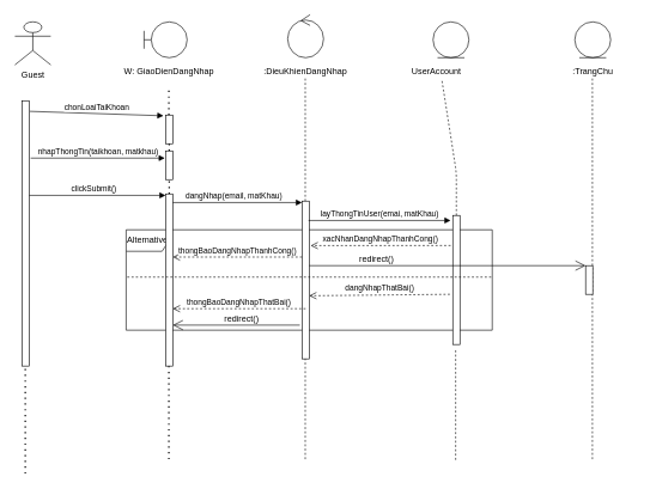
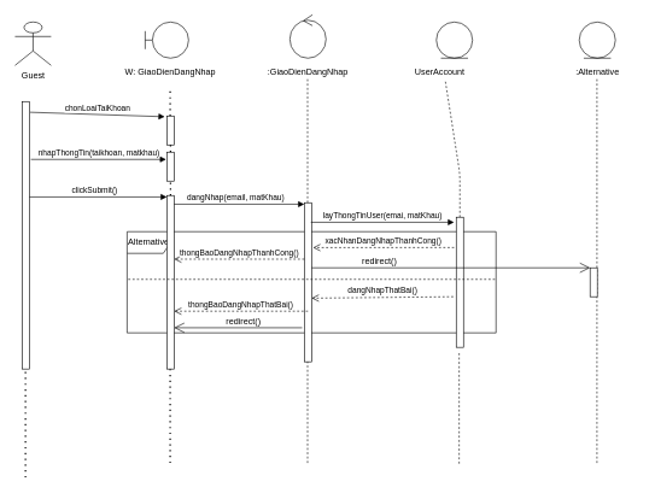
  <mxCell id="0" />
  <mxCell id="1" parent="0" />
  <mxCell id="2" value="Alternative" style="shape=umlFrame;whiteSpace=wrap;html=1;" parent="1" vertex="1"><mxGeometry x="175" y="320" width="510" height="140" as="geometry" /></mxCell>
  <mxCell id="3" value="" style="endArrow=none;dashed=1;html=1;" parent="1" edge="1"><mxGeometry width="50" height="50" relative="1" as="geometry"><mxPoint x="424.5" y="640" as="sourcePoint" /><mxPoint x="424.5" y="109" as="targetPoint" /></mxGeometry></mxCell>
  <mxCell id="4" value="Guest" style="shape=umlActor;verticalLabelPosition=bottom;verticalAlign=top;html=1;outlineConnect=0;" parent="1" vertex="1"><mxGeometry x="20" y="30" width="50" height="60" as="geometry" /></mxCell>
  <mxCell id="5" value="" style="shape=umlBoundary;whiteSpace=wrap;html=1;" parent="1" vertex="1"><mxGeometry x="200" y="30" width="60" height="50" as="geometry" /></mxCell>
  <mxCell id="6" value="" style="ellipse;shape=umlControl;whiteSpace=wrap;html=1;" parent="1" vertex="1"><mxGeometry x="400" y="20" width="50" height="60" as="geometry" /></mxCell>
  <mxCell id="7" value="" style="ellipse;shape=umlEntity;whiteSpace=wrap;html=1;" parent="1" vertex="1"><mxGeometry x="800" y="30" width="50" height="50" as="geometry" /></mxCell>
  <mxCell id="8" value="" style="endArrow=none;dashed=1;html=1;dashPattern=1 3;strokeWidth=2;" parent="1" source="14" edge="1"><mxGeometry width="50" height="50" relative="1" as="geometry"><mxPoint x="34.5" y="660" as="sourcePoint" /><mxPoint x="34.5" y="140" as="targetPoint" /></mxGeometry></mxCell>
  <mxCell id="9" value="W: GiaoDienDangNhap" style="text;html=1;strokeColor=none;fillColor=none;align=center;verticalAlign=middle;whiteSpace=wrap;rounded=0;" parent="1" vertex="1"><mxGeometry x="170" y="90" width="130" height="20" as="geometry" /></mxCell>
- <mxCell id="10" value=":DieuKhienDangNhap" style="text;html=1;strokeColor=none;fillColor=none;align=center;verticalAlign=middle;whiteSpace=wrap;rounded=0;" parent="1" vertex="1"><mxGeometry x="360" y="90" width="130" height="20" as="geometry" /></mxCell>
+ <mxCell id="10" value=":GiaoDienDangNhap" style="text;html=1;strokeColor=none;fillColor=none;align=center;verticalAlign=middle;whiteSpace=wrap;rounded=0;" parent="1" vertex="1"><mxGeometry x="360" y="90" width="130" height="20" as="geometry" /></mxCell>
  <mxCell id="11" value="UserAccount" style="text;html=1;strokeColor=none;fillColor=none;align=center;verticalAlign=middle;whiteSpace=wrap;rounded=0;" parent="1" vertex="1"><mxGeometry x="550" y="90" width="115" height="20" as="geometry" /></mxCell>
- <mxCell id="12" value=":TrangChu" style="text;html=1;strokeColor=none;fillColor=none;align=center;verticalAlign=middle;whiteSpace=wrap;rounded=0;" parent="1" vertex="1"><mxGeometry x="767.5" y="90" width="115" height="20" as="geometry" /></mxCell>
+ <mxCell id="12" value=":Alternative" style="text;html=1;strokeColor=none;fillColor=none;align=center;verticalAlign=middle;whiteSpace=wrap;rounded=0;" parent="1" vertex="1"><mxGeometry x="767.5" y="90" width="115" height="20" as="geometry" /></mxCell>
  <mxCell id="13" value="" style="html=1;verticalAlign=bottom;endArrow=block;" parent="1" edge="1"><mxGeometry width="80" relative="1" as="geometry"><mxPoint x="240" y="222" as="sourcePoint" /><mxPoint x="240" y="222" as="targetPoint" /></mxGeometry></mxCell>
  <mxCell id="14" value="" style="html=1;points=[];perimeter=orthogonalPerimeter;" parent="1" vertex="1"><mxGeometry x="30" y="140" width="10" height="370" as="geometry" /></mxCell>
  <mxCell id="15" value="" style="endArrow=none;dashed=1;html=1;dashPattern=1 3;strokeWidth=2;" parent="1" target="14" edge="1"><mxGeometry width="50" height="50" relative="1" as="geometry"><mxPoint x="34.5" y="660" as="sourcePoint" /><mxPoint x="34.5" y="140" as="targetPoint" /></mxGeometry></mxCell>
  <mxCell id="16" value="nhapThongTin(taikhoan, matkhau)" style="html=1;verticalAlign=bottom;endArrow=block;" parent="1" edge="1"><mxGeometry width="80" relative="1" as="geometry"><mxPoint x="42" y="220" as="sourcePoint" /><mxPoint x="229" y="220" as="targetPoint" /></mxGeometry></mxCell>
  <mxCell id="17" value="clickSubmit()" style="html=1;verticalAlign=bottom;endArrow=block;" parent="1" edge="1"><mxGeometry x="-0.053" width="80" relative="1" as="geometry"><mxPoint x="40" y="272" as="sourcePoint" /><mxPoint x="230" y="272" as="targetPoint" /><mxPoint as="offset" /></mxGeometry></mxCell>
  <mxCell id="18" value="chonLoaiTaiKhoan" style="html=1;verticalAlign=bottom;endArrow=block;exitX=1.1;exitY=0.04;exitDx=0;exitDy=0;exitPerimeter=0;entryX=-0.3;entryY=0.025;entryDx=0;entryDy=0;entryPerimeter=0;" parent="1" source="14" target="20" edge="1"><mxGeometry width="80" relative="1" as="geometry"><mxPoint x="90" y="160" as="sourcePoint" /><mxPoint x="230" y="160" as="targetPoint" /></mxGeometry></mxCell>
  <mxCell id="19" value="" style="endArrow=none;dashed=1;html=1;dashPattern=1 3;strokeWidth=2;" parent="1" source="20" edge="1"><mxGeometry width="50" height="50" relative="1" as="geometry"><mxPoint x="234.5" y="640" as="sourcePoint" /><mxPoint x="234.5" y="120" as="targetPoint" /></mxGeometry></mxCell>
  <mxCell id="20" value="" style="html=1;points=[];perimeter=orthogonalPerimeter;" parent="1" vertex="1"><mxGeometry x="230" y="160" width="10" height="40" as="geometry" /></mxCell>
  <mxCell id="21" value="" style="endArrow=none;dashed=1;html=1;dashPattern=1 3;strokeWidth=2;" parent="1" source="22" target="20" edge="1"><mxGeometry width="50" height="50" relative="1" as="geometry"><mxPoint x="234.5" y="640" as="sourcePoint" /><mxPoint x="234.5" y="120" as="targetPoint" /></mxGeometry></mxCell>
  <mxCell id="22" value="" style="html=1;points=[];perimeter=orthogonalPerimeter;" parent="1" vertex="1"><mxGeometry x="230" y="210" width="10" height="40" as="geometry" /></mxCell>
  <mxCell id="23" value="" style="endArrow=none;dashed=1;html=1;dashPattern=1 3;strokeWidth=2;" parent="1" source="24" target="22" edge="1"><mxGeometry width="50" height="50" relative="1" as="geometry"><mxPoint x="234.5" y="640" as="sourcePoint" /><mxPoint x="234.5" y="200" as="targetPoint" /></mxGeometry></mxCell>
  <mxCell id="24" value="" style="html=1;points=[];perimeter=orthogonalPerimeter;" parent="1" vertex="1"><mxGeometry x="230" y="270" width="10" height="240" as="geometry" /></mxCell>
  <mxCell id="25" value="" style="endArrow=none;dashed=1;html=1;dashPattern=1 3;strokeWidth=2;" parent="1" target="24" edge="1"><mxGeometry width="50" height="50" relative="1" as="geometry"><mxPoint x="234.5" y="640" as="sourcePoint" /><mxPoint x="234.5" y="250" as="targetPoint" /></mxGeometry></mxCell>
  <mxCell id="26" value="dangNhap(email, matKhau)" style="html=1;verticalAlign=bottom;endArrow=block;" parent="1" edge="1"><mxGeometry x="-0.053" width="80" relative="1" as="geometry"><mxPoint x="240" y="282" as="sourcePoint" /><mxPoint x="420" y="282" as="targetPoint" /><mxPoint as="offset" /></mxGeometry></mxCell>
  <mxCell id="27" value="" style="html=1;points=[];perimeter=orthogonalPerimeter;" parent="1" vertex="1"><mxGeometry x="420" y="280" width="10" height="220" as="geometry" /></mxCell>
  <mxCell id="28" value="" style="endArrow=none;dashed=1;html=1;entryX=0.565;entryY=1.1;entryDx=0;entryDy=0;entryPerimeter=0;" parent="1" source="32" target="11" edge="1"><mxGeometry width="50" height="50" relative="1" as="geometry"><mxPoint x="640" y="641" as="sourcePoint" /><mxPoint x="630" y="100" as="targetPoint" /><Array as="points"><mxPoint x="635" y="240" /></Array></mxGeometry></mxCell>
  <mxCell id="29" value="" style="endArrow=none;dashed=1;html=1;" parent="1" edge="1"><mxGeometry width="50" height="50" relative="1" as="geometry"><mxPoint x="824.5" y="640" as="sourcePoint" /><mxPoint x="824.5" y="109" as="targetPoint" /></mxGeometry></mxCell>
  <mxCell id="30" value="layThongTinUser(emai, matKhau)" style="html=1;verticalAlign=bottom;endArrow=block;" parent="1" edge="1"><mxGeometry relative="1" as="geometry"><mxPoint x="429" y="307" as="sourcePoint" /><mxPoint x="627" y="307" as="targetPoint" /></mxGeometry></mxCell>
  <mxCell id="31" value="xacNhanDangNhapThanhCong()" style="html=1;verticalAlign=bottom;endArrow=open;dashed=1;endSize=8;exitX=-0.3;exitY=0.233;exitDx=0;exitDy=0;exitPerimeter=0;entryX=1.2;entryY=0.282;entryDx=0;entryDy=0;entryPerimeter=0;" parent="1" source="32" target="27" edge="1"><mxGeometry relative="1" as="geometry"><mxPoint x="432" y="377" as="targetPoint" /></mxGeometry></mxCell>
  <mxCell id="32" value="" style="html=1;points=[];perimeter=orthogonalPerimeter;" parent="1" vertex="1"><mxGeometry x="630" y="300" width="10" height="180" as="geometry" /></mxCell>
  <mxCell id="33" value="" style="endArrow=none;dashed=1;html=1;entryX=0.4;entryY=1.038;entryDx=0;entryDy=0;entryPerimeter=0;" parent="1" target="32" edge="1"><mxGeometry width="50" height="50" relative="1" as="geometry"><mxPoint x="634" y="641" as="sourcePoint" /><mxPoint x="640" y="110" as="targetPoint" /></mxGeometry></mxCell>
  <mxCell id="34" value="" style="endArrow=none;dashed=1;html=1;exitX=0.003;exitY=0.471;exitDx=0;exitDy=0;exitPerimeter=0;entryX=1;entryY=0.471;entryDx=0;entryDy=0;entryPerimeter=0;" parent="1" source="2" target="2" edge="1"><mxGeometry width="50" height="50" relative="1" as="geometry"><mxPoint x="331" y="390" as="sourcePoint" /><mxPoint x="670" y="375" as="targetPoint" /></mxGeometry></mxCell>
  <mxCell id="35" value="thongBaoDangNhapThanhCong()" style="html=1;verticalAlign=bottom;endArrow=open;dashed=1;endSize=8;exitX=0;exitY=0.95;" parent="1" edge="1"><mxGeometry relative="1" as="geometry"><mxPoint x="240" y="358" as="targetPoint" /><mxPoint x="420" y="358" as="sourcePoint" /></mxGeometry></mxCell>
  <mxCell id="36" value="dangNhapThatBai()" style="html=1;verticalAlign=bottom;endArrow=open;dashed=1;endSize=8;exitX=-0.4;exitY=0.611;exitDx=0;exitDy=0;exitPerimeter=0;" parent="1" source="32" edge="1"><mxGeometry relative="1" as="geometry"><mxPoint x="430" y="412" as="targetPoint" /><mxPoint x="626" y="400" as="sourcePoint" /></mxGeometry></mxCell>
  <mxCell id="37" value="thongBaoDangNhapThatBai()" style="html=1;verticalAlign=bottom;endArrow=open;dashed=1;endSize=8;entryX=1.1;entryY=0.505;entryDx=0;entryDy=0;entryPerimeter=0;" parent="1" edge="1"><mxGeometry relative="1" as="geometry"><mxPoint x="240" y="430" as="targetPoint" /><mxPoint x="425" y="430" as="sourcePoint" /></mxGeometry></mxCell>
  <mxCell id="38" value="" style="endArrow=open;endFill=1;endSize=12;html=1;" parent="1" target="40" edge="1"><mxGeometry width="160" relative="1" as="geometry"><mxPoint x="430" y="370" as="sourcePoint" /><mxPoint x="820" y="370" as="targetPoint" /></mxGeometry></mxCell>
  <mxCell id="39" value="redirect()" style="text;html=1;strokeColor=none;fillColor=none;align=center;verticalAlign=middle;whiteSpace=wrap;rounded=0;" parent="1" vertex="1"><mxGeometry x="504" y="354" width="40" height="16" as="geometry" /></mxCell>
  <mxCell id="40" value="" style="html=1;points=[];perimeter=orthogonalPerimeter;" parent="1" vertex="1"><mxGeometry x="815" y="370" width="10" height="40" as="geometry" /></mxCell>
  <mxCell id="41" value="" style="endArrow=open;endFill=1;endSize=12;html=1;exitX=-0.3;exitY=0.786;exitDx=0;exitDy=0;exitPerimeter=0;" parent="1" source="27" target="24" edge="1"><mxGeometry width="160" relative="1" as="geometry"><mxPoint x="440" y="380" as="sourcePoint" /><mxPoint x="825" y="380" as="targetPoint" /></mxGeometry></mxCell>
  <mxCell id="42" value="redirect()" style="text;html=1;strokeColor=none;fillColor=none;align=center;verticalAlign=middle;whiteSpace=wrap;rounded=0;" parent="1" vertex="1"><mxGeometry x="316" y="436" width="40" height="17" as="geometry" /></mxCell>
  <mxCell id="43" value="" style="ellipse;shape=umlEntity;whiteSpace=wrap;html=1;" vertex="1" parent="1"><mxGeometry x="602.5" y="30" width="50" height="50" as="geometry" /></mxCell>
